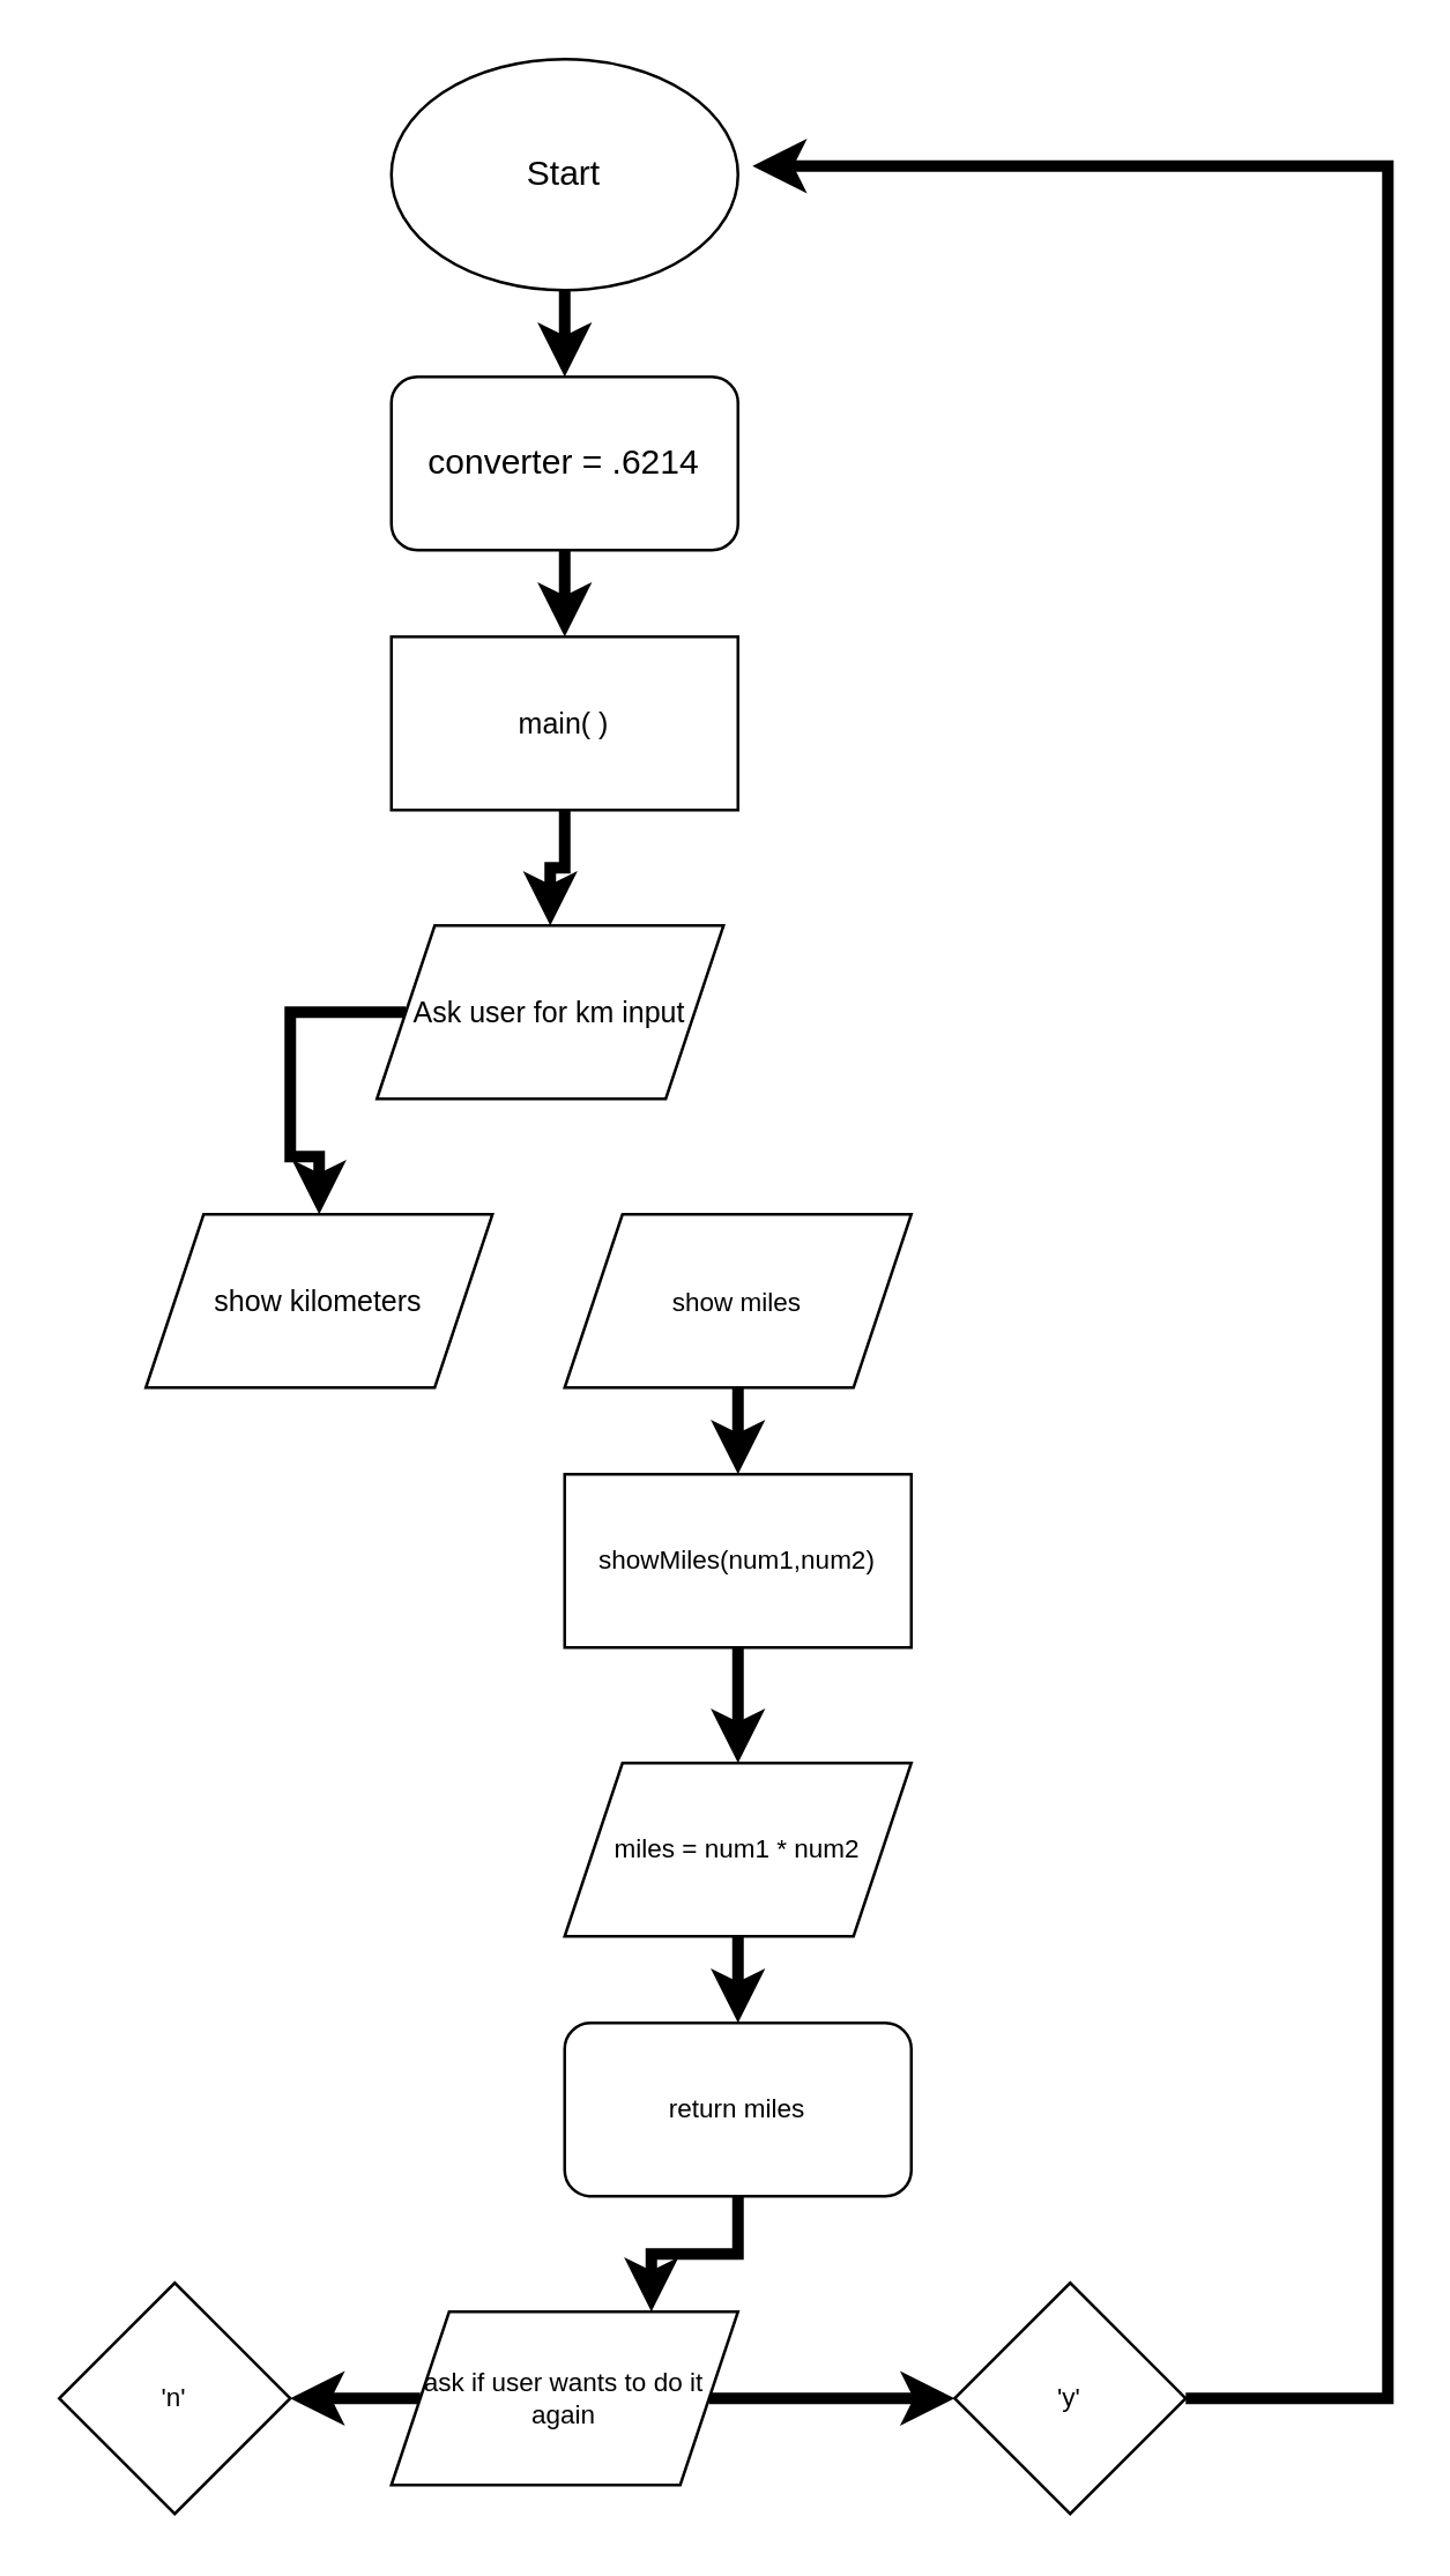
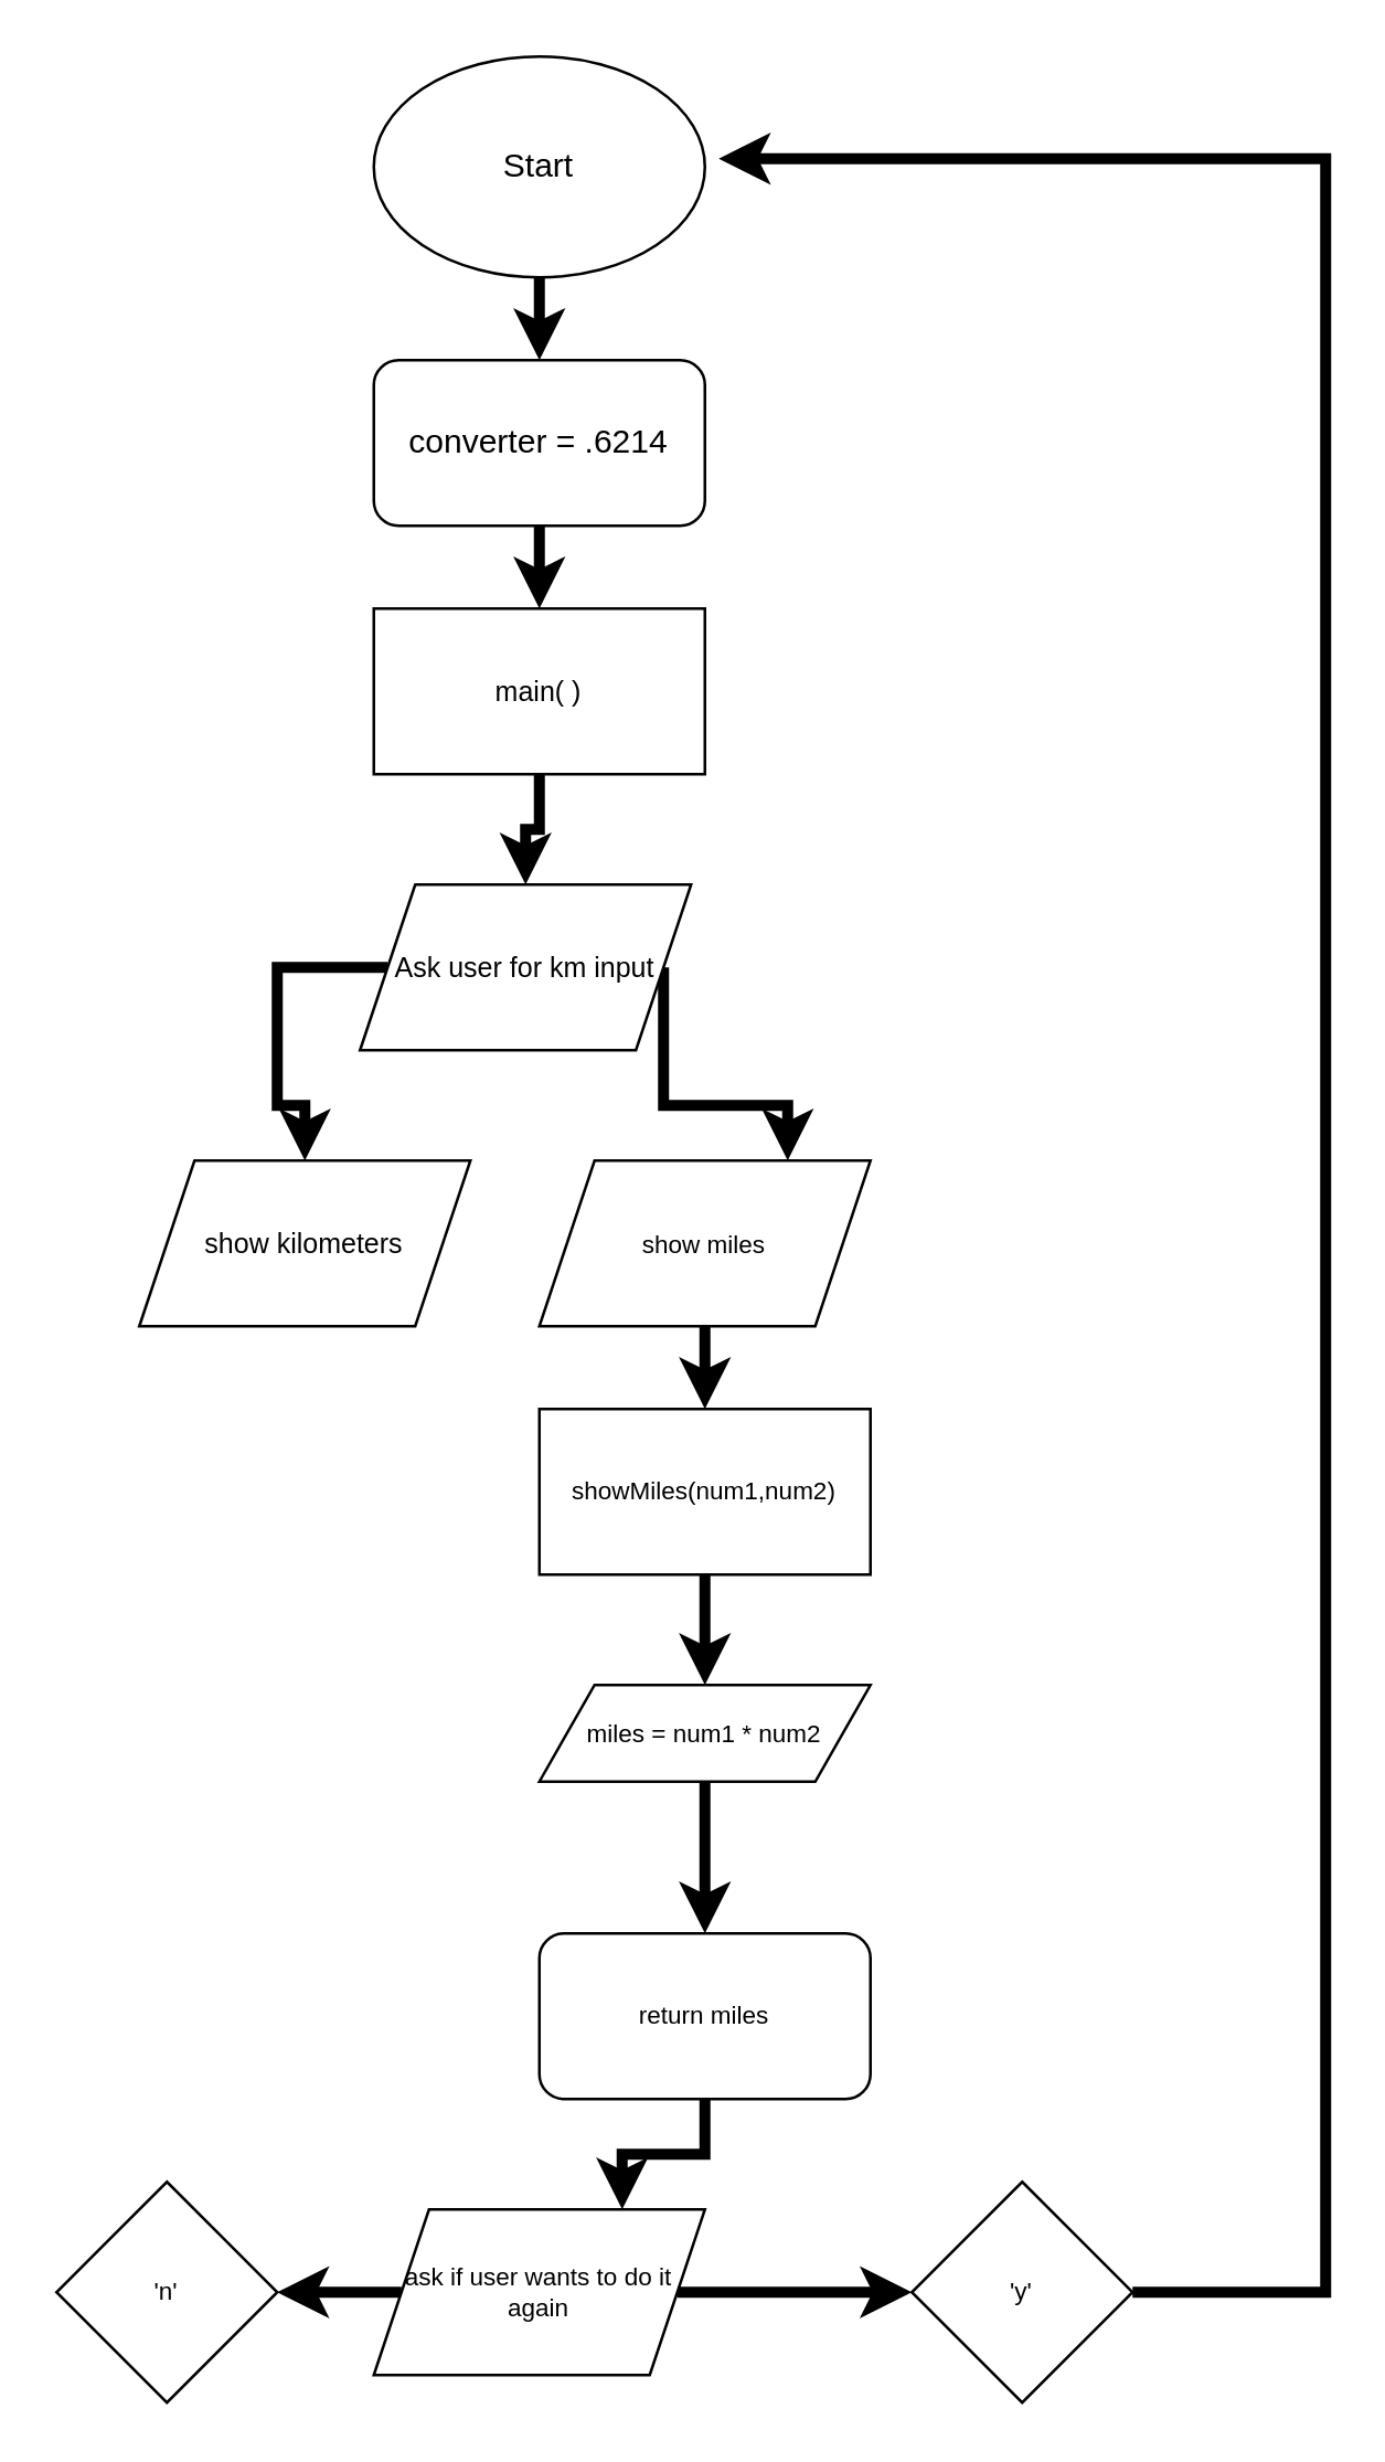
  <mxCell id="0" />
  <mxCell id="1" parent="0" />
  <mxCell id="2" value="" style="edgeStyle=orthogonalEdgeStyle;rounded=0;orthogonalLoop=1;jettySize=auto;html=1;fontSize=9;strokeWidth=4;" edge="1" parent="1" source="3" target="5"><mxGeometry relative="1" as="geometry" /></mxCell>
  <mxCell id="3" value="Start" style="ellipse;whiteSpace=wrap;html=1;" vertex="1" parent="1"><mxGeometry x="135" y="20" width="120" height="80" as="geometry" /></mxCell>
  <mxCell id="4" value="" style="edgeStyle=orthogonalEdgeStyle;rounded=0;orthogonalLoop=1;jettySize=auto;html=1;fontSize=9;strokeWidth=4;" edge="1" parent="1" source="5" target="10"><mxGeometry relative="1" as="geometry" /></mxCell>
  <mxCell id="5" value="converter = .6214" style="rounded=1;whiteSpace=wrap;html=1;" vertex="1" parent="1"><mxGeometry x="135" y="130" width="120" height="60" as="geometry" /></mxCell>
+ <mxCell id="6" style="edgeStyle=orthogonalEdgeStyle;rounded=0;orthogonalLoop=1;jettySize=auto;html=1;exitX=1;exitY=0.5;exitDx=0;exitDy=0;fontSize=9;strokeWidth=4;entryX=0.75;entryY=0;entryDx=0;entryDy=0;" edge="1" parent="1" source="8" target="13"><mxGeometry relative="1" as="geometry"><mxPoint x="290" y="410" as="targetPoint" /></mxGeometry></mxCell>
  <mxCell id="7" style="edgeStyle=orthogonalEdgeStyle;rounded=0;orthogonalLoop=1;jettySize=auto;html=1;exitX=0;exitY=0.5;exitDx=0;exitDy=0;entryX=0.5;entryY=0;entryDx=0;entryDy=0;fontSize=9;strokeWidth=4;" edge="1" parent="1" source="8" target="11"><mxGeometry relative="1" as="geometry"><Array as="points"><mxPoint x="100" y="350" /><mxPoint x="100" y="400" /><mxPoint x="110" y="400" /></Array></mxGeometry></mxCell>
  <mxCell id="8" value="&lt;font style=&quot;font-size: 10px;&quot;&gt;Ask user for km input&lt;/font&gt;" style="shape=parallelogram;perimeter=parallelogramPerimeter;whiteSpace=wrap;html=1;fixedSize=1;" vertex="1" parent="1"><mxGeometry x="130" y="320" width="120" height="60" as="geometry" /></mxCell>
  <mxCell id="9" value="" style="edgeStyle=orthogonalEdgeStyle;rounded=0;orthogonalLoop=1;jettySize=auto;html=1;fontSize=9;strokeWidth=4;" edge="1" parent="1" source="10" target="8"><mxGeometry relative="1" as="geometry" /></mxCell>
  <mxCell id="10" value="main( )" style="rounded=0;whiteSpace=wrap;html=1;fontSize=10;" vertex="1" parent="1"><mxGeometry x="135" y="220" width="120" height="60" as="geometry" /></mxCell>
  <mxCell id="11" value="show kilometers" style="shape=parallelogram;perimeter=parallelogramPerimeter;whiteSpace=wrap;html=1;fixedSize=1;fontSize=10;" vertex="1" parent="1"><mxGeometry x="50" y="420" width="120" height="60" as="geometry" /></mxCell>
  <mxCell id="12" value="" style="edgeStyle=orthogonalEdgeStyle;rounded=0;orthogonalLoop=1;jettySize=auto;html=1;fontSize=9;strokeWidth=4;" edge="1" parent="1" source="13" target="15"><mxGeometry relative="1" as="geometry" /></mxCell>
  <mxCell id="13" value="&lt;font style=&quot;font-size: 9px;&quot;&gt;show miles&lt;/font&gt;" style="shape=parallelogram;perimeter=parallelogramPerimeter;whiteSpace=wrap;html=1;fixedSize=1;fontSize=10;" vertex="1" parent="1"><mxGeometry x="195" y="420" width="120" height="60" as="geometry" /></mxCell>
  <mxCell id="14" value="" style="edgeStyle=orthogonalEdgeStyle;rounded=0;orthogonalLoop=1;jettySize=auto;html=1;fontSize=9;strokeWidth=4;" edge="1" parent="1" source="15" target="17"><mxGeometry relative="1" as="geometry" /></mxCell>
  <mxCell id="15" value="showMiles(num1,num2)" style="rounded=0;whiteSpace=wrap;html=1;fontSize=9;" vertex="1" parent="1"><mxGeometry x="195" y="510" width="120" height="60" as="geometry" /></mxCell>
  <mxCell id="16" value="" style="edgeStyle=orthogonalEdgeStyle;rounded=0;orthogonalLoop=1;jettySize=auto;html=1;fontSize=9;strokeWidth=4;" edge="1" parent="1" source="17" target="19"><mxGeometry relative="1" as="geometry" /></mxCell>
- <mxCell id="17" value="miles = num1 * num2" style="shape=parallelogram;perimeter=parallelogramPerimeter;whiteSpace=wrap;html=1;fixedSize=1;fontSize=9;" vertex="1" parent="1"><mxGeometry x="195" y="610" width="120" height="60" as="geometry" /></mxCell>
+ <mxCell id="17" value="miles = num1 * num2" style="shape=parallelogram;perimeter=parallelogramPerimeter;whiteSpace=wrap;html=1;fixedSize=1;fontSize=9;" vertex="1" parent="1"><mxGeometry x="195" y="610" width="120" height="35" as="geometry" /></mxCell>
  <mxCell id="18" style="edgeStyle=orthogonalEdgeStyle;rounded=0;orthogonalLoop=1;jettySize=auto;html=1;entryX=0.75;entryY=0;entryDx=0;entryDy=0;fontSize=9;strokeWidth=4;" edge="1" parent="1" source="19" target="22"><mxGeometry relative="1" as="geometry" /></mxCell>
  <mxCell id="19" value="return miles" style="rounded=1;whiteSpace=wrap;html=1;fontSize=9;" vertex="1" parent="1"><mxGeometry x="195" y="700" width="120" height="60" as="geometry" /></mxCell>
  <mxCell id="20" value="" style="edgeStyle=orthogonalEdgeStyle;rounded=0;orthogonalLoop=1;jettySize=auto;html=1;fontSize=9;strokeWidth=4;" edge="1" parent="1" source="22" target="24"><mxGeometry relative="1" as="geometry" /></mxCell>
  <mxCell id="21" value="" style="edgeStyle=orthogonalEdgeStyle;rounded=0;orthogonalLoop=1;jettySize=auto;html=1;fontSize=9;strokeWidth=4;" edge="1" parent="1" source="22" target="25"><mxGeometry relative="1" as="geometry" /></mxCell>
  <mxCell id="22" value="ask if user wants to do it again" style="shape=parallelogram;perimeter=parallelogramPerimeter;whiteSpace=wrap;html=1;fixedSize=1;fontSize=9;" vertex="1" parent="1"><mxGeometry x="135" y="800" width="120" height="60" as="geometry" /></mxCell>
  <mxCell id="23" style="edgeStyle=orthogonalEdgeStyle;rounded=0;orthogonalLoop=1;jettySize=auto;html=1;fontSize=9;strokeWidth=4;" edge="1" parent="1" source="24"><mxGeometry relative="1" as="geometry"><mxPoint x="260" y="57" as="targetPoint" /><Array as="points"><mxPoint x="480" y="830" /><mxPoint x="480" y="57" /></Array></mxGeometry></mxCell>
  <mxCell id="24" value="'y'" style="rhombus;whiteSpace=wrap;html=1;fontSize=9;" vertex="1" parent="1"><mxGeometry x="330" y="790" width="80" height="80" as="geometry" /></mxCell>
  <mxCell id="25" value="'n'" style="rhombus;whiteSpace=wrap;html=1;fontSize=9;" vertex="1" parent="1"><mxGeometry x="20" y="790" width="80" height="80" as="geometry" /></mxCell>
